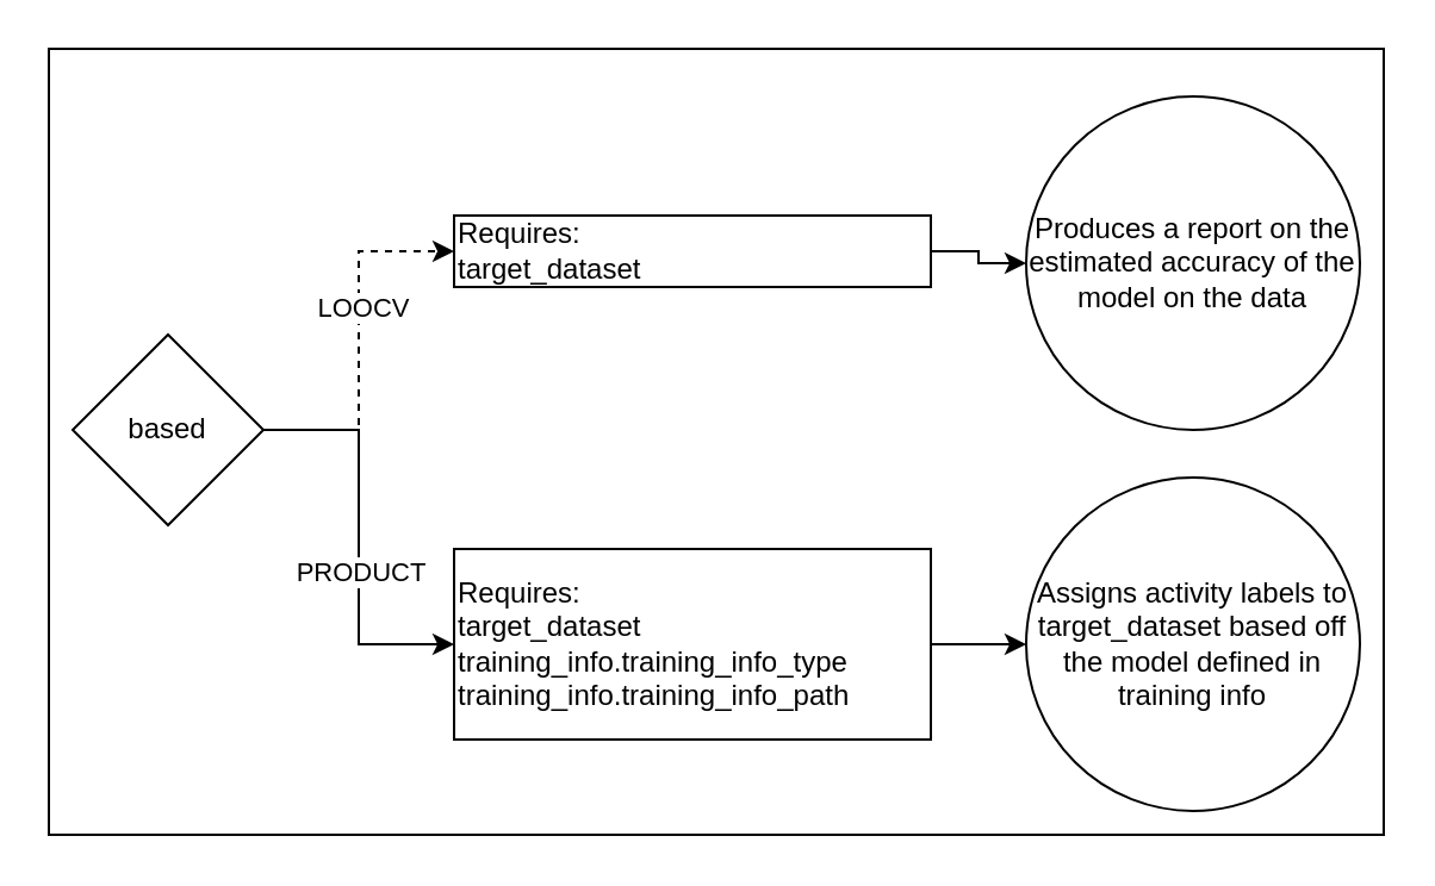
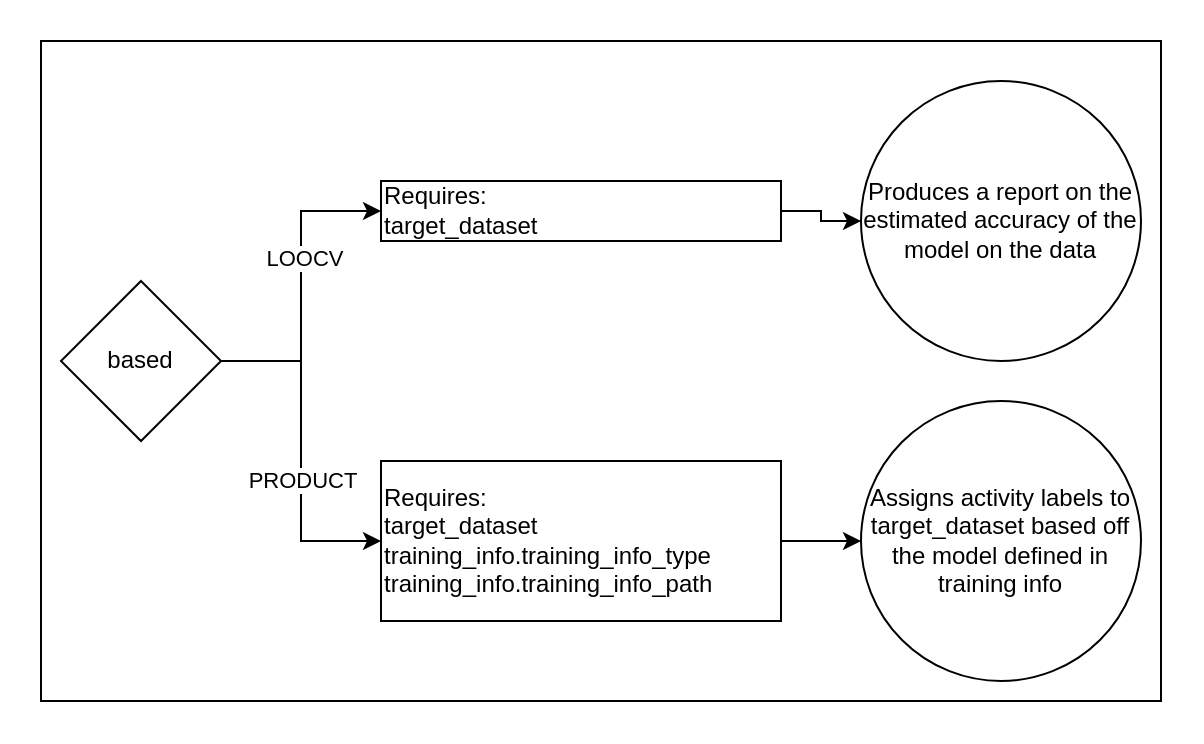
  <mxCell id="0" />
  <mxCell id="1" parent="0" />
  <mxCell id="2" value="" style="rounded=0;whiteSpace=wrap;html=1;align=left;" vertex="1" parent="1"><mxGeometry x="20" y="20" width="560" height="330" as="geometry" /></mxCell>
- <mxCell id="3" style="edgeStyle=orthogonalEdgeStyle;rounded=0;orthogonalLoop=1;jettySize=auto;html=1;entryX=0;entryY=0.5;entryDx=0;entryDy=0;dashed=1;" edge="1" parent="1" source="7" target="9"><mxGeometry relative="1" as="geometry" /></mxCell>
+ <mxCell id="3" style="edgeStyle=orthogonalEdgeStyle;rounded=0;orthogonalLoop=1;jettySize=auto;html=1;entryX=0;entryY=0.5;entryDx=0;entryDy=0;" edge="1" parent="1" source="7" target="9"><mxGeometry relative="1" as="geometry" /></mxCell>
  <mxCell id="4" value="LOOCV" style="edgeLabel;html=1;align=center;verticalAlign=middle;resizable=0;points=[];" vertex="1" connectable="0" parent="3"><mxGeometry x="0.187" y="-1" relative="1" as="geometry"><mxPoint as="offset" /></mxGeometry></mxCell>
  <mxCell id="5" style="edgeStyle=orthogonalEdgeStyle;rounded=0;orthogonalLoop=1;jettySize=auto;html=1;entryX=0;entryY=0.5;entryDx=0;entryDy=0;" edge="1" parent="1" source="7" target="11"><mxGeometry relative="1" as="geometry" /></mxCell>
  <mxCell id="6" value="PRODUCT" style="edgeLabel;html=1;align=center;verticalAlign=middle;resizable=0;points=[];" vertex="1" connectable="0" parent="5"><mxGeometry x="0.162" relative="1" as="geometry"><mxPoint as="offset" /></mxGeometry></mxCell>
  <mxCell id="7" value="based" style="rhombus;whiteSpace=wrap;html=1;" vertex="1" parent="1"><mxGeometry x="30" y="140" width="80" height="80" as="geometry" /></mxCell>
  <mxCell id="8" style="edgeStyle=orthogonalEdgeStyle;rounded=0;orthogonalLoop=1;jettySize=auto;html=1;" edge="1" parent="1" source="9" target="12"><mxGeometry relative="1" as="geometry" /></mxCell>
  <mxCell id="9" value="Requires:&amp;nbsp;&lt;br&gt;target_dataset" style="rounded=0;whiteSpace=wrap;html=1;align=left;" vertex="1" parent="1"><mxGeometry x="190" y="90" width="200" height="30" as="geometry" /></mxCell>
  <mxCell id="10" style="edgeStyle=orthogonalEdgeStyle;rounded=0;orthogonalLoop=1;jettySize=auto;html=1;entryX=0;entryY=0.5;entryDx=0;entryDy=0;" edge="1" parent="1" source="11" target="13"><mxGeometry relative="1" as="geometry" /></mxCell>
  <mxCell id="11" value="Requires:&amp;nbsp;&lt;br style=&quot;border-color: var(--border-color);&quot;&gt;target_dataset&amp;nbsp;&lt;br&gt;training_info.training_info_type&lt;br&gt;training_info.training_info_path" style="rounded=0;whiteSpace=wrap;html=1;align=left;" vertex="1" parent="1"><mxGeometry x="190" y="230" width="200" height="80" as="geometry" /></mxCell>
  <mxCell id="12" value="Produces a report on the estimated accuracy of the model on the data" style="ellipse;whiteSpace=wrap;html=1;aspect=fixed;" vertex="1" parent="1"><mxGeometry x="430" y="40" width="140" height="140" as="geometry" /></mxCell>
  <mxCell id="13" value="Assigns activity labels to target_dataset based off the model defined in training info" style="ellipse;whiteSpace=wrap;html=1;aspect=fixed;" vertex="1" parent="1"><mxGeometry x="430" y="200" width="140" height="140" as="geometry" /></mxCell>
